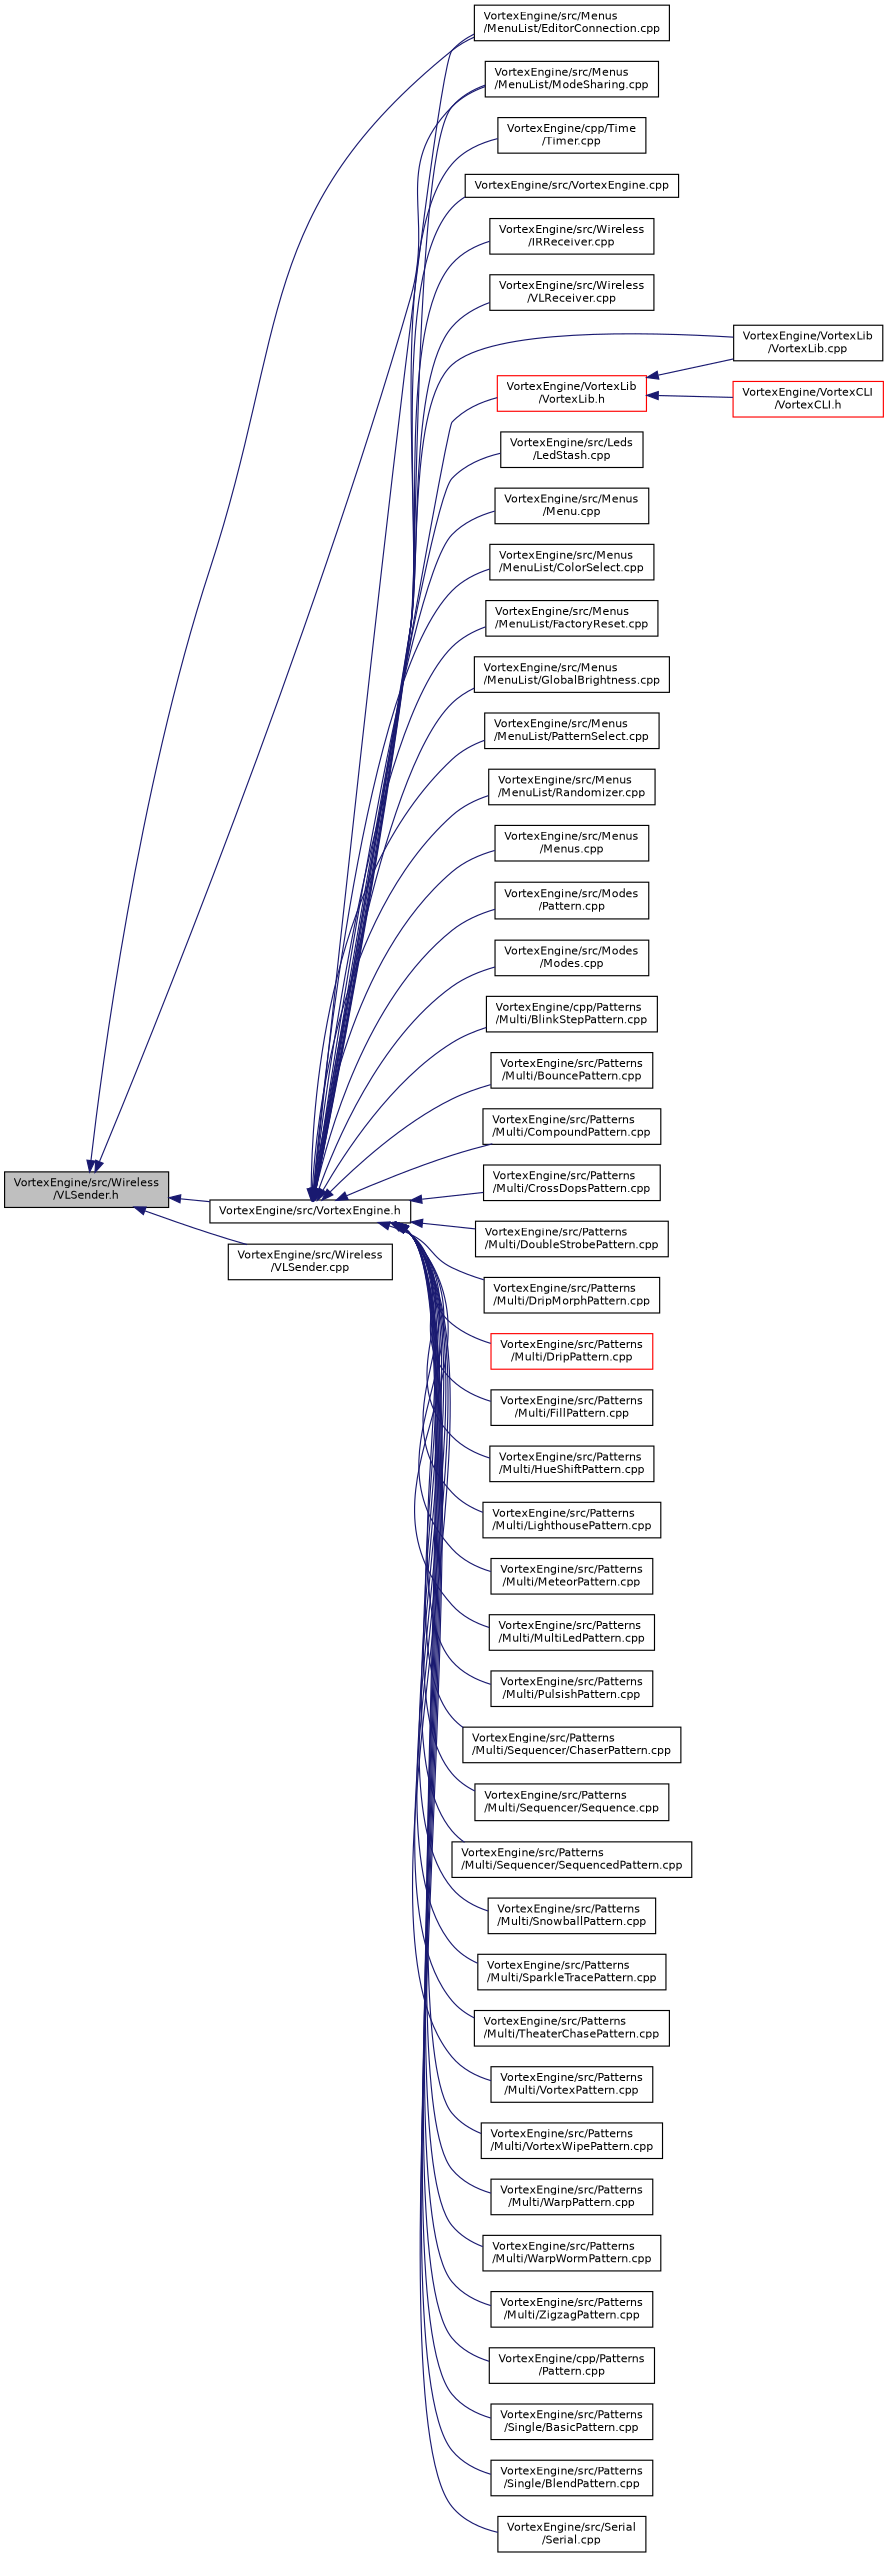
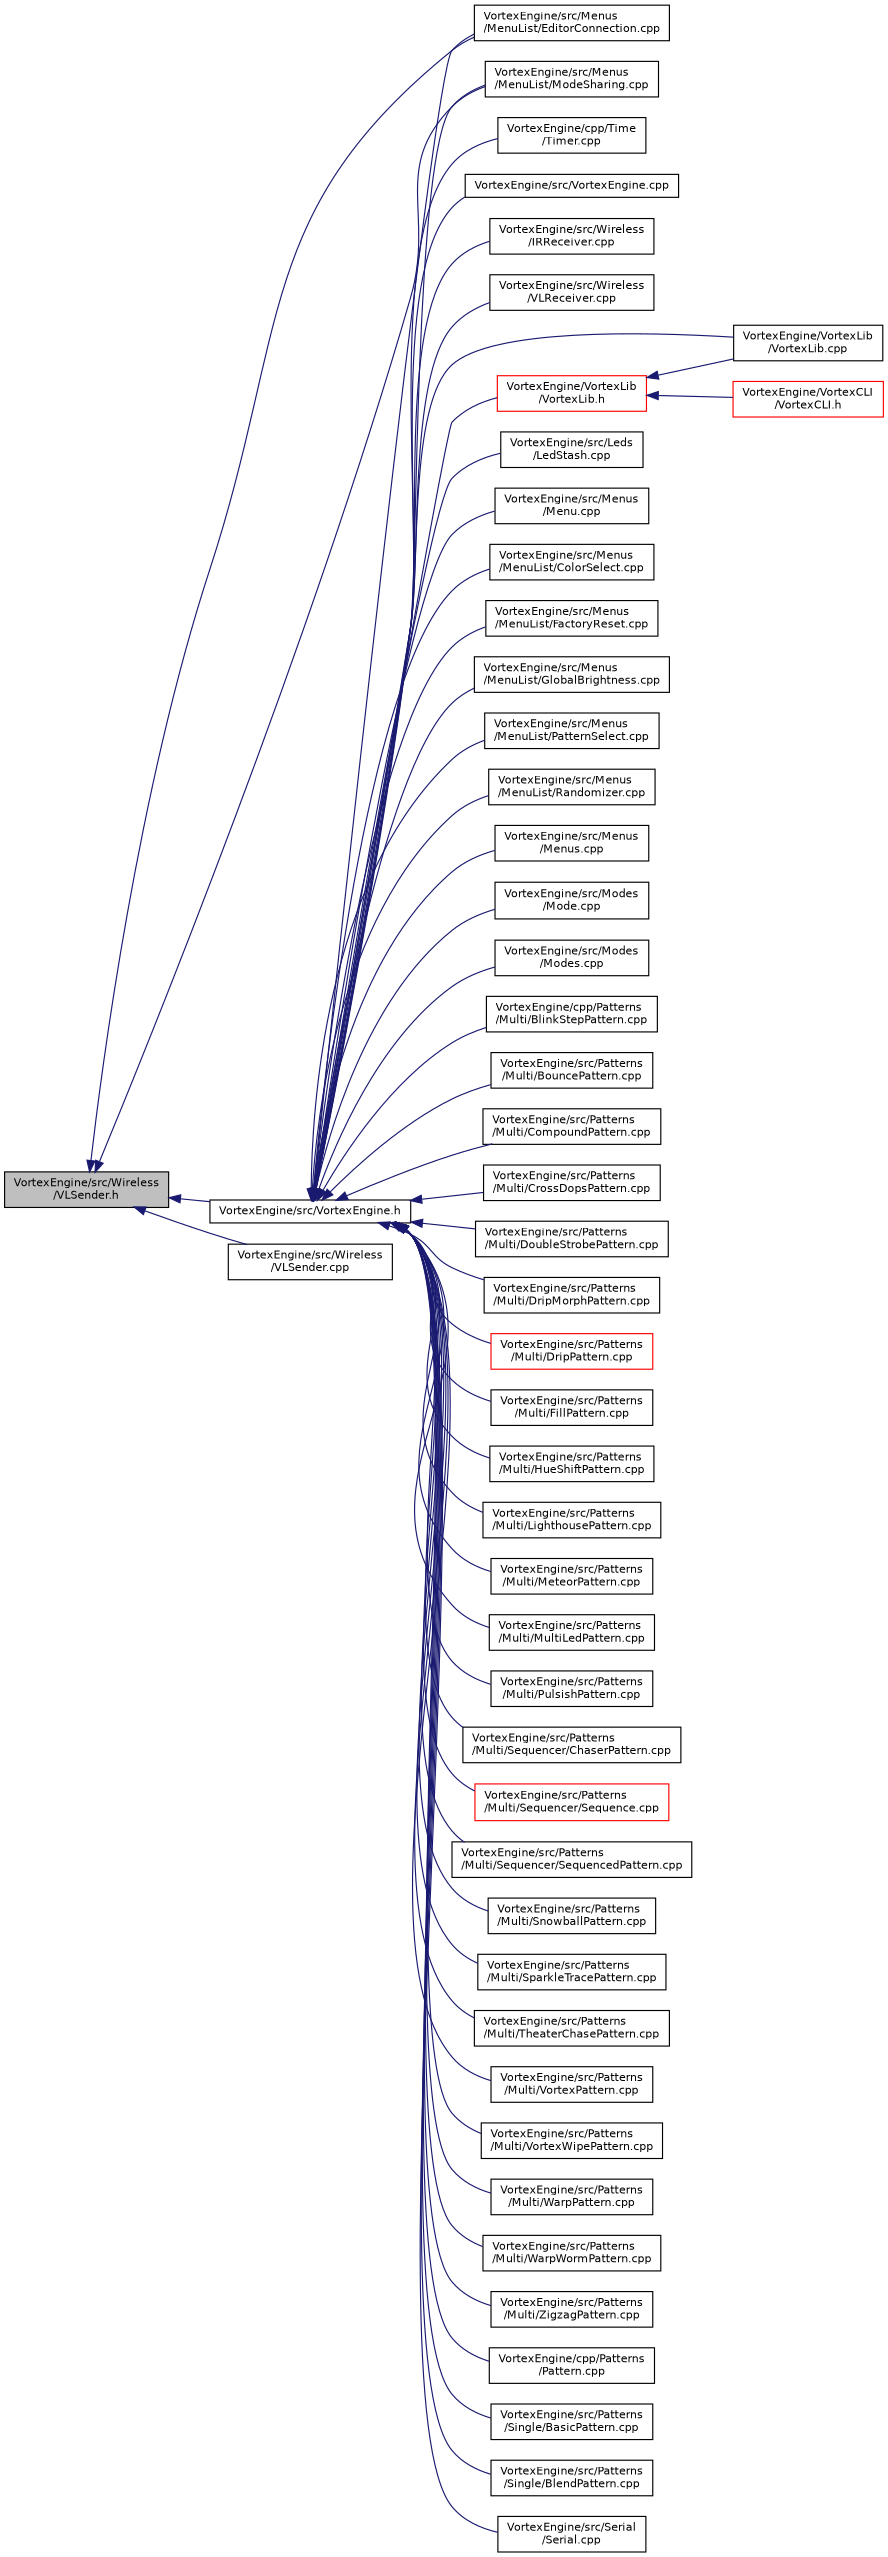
  digraph {
    rankdir=LR
    node [color=black fontname=Helvetica fontsize=10 shape=record]
    edge [color=midnightblue dir=back fontname=Helvetica fontsize=10 labelfontname=Helvetica labelfontsize=10 style=solid]
    n1 [fillcolor=grey75 fontcolor=black height=0.2 label="VortexEngine/src/Wireless\l/VLSender.h" style=filled width=0.4]
    n2 [height=0.2 label="VortexEngine/src/VortexEngine.h" width=0.4]
    n3 [height=0.2 label="VortexEngine/src/Menus\l/MenuList/EditorConnection.cpp" width=0.4]
    n4 [height=0.2 label="VortexEngine/src/Menus\l/MenuList/ModeSharing.cpp" width=0.4]
    n5 [height=0.2 label="VortexEngine/src/Wireless\l/VLSender.cpp" width=0.4]
    n6 [height=0.2 label="VortexEngine/src/Leds\l/LedStash.cpp" width=0.4]
    n7 [height=0.2 label="VortexEngine/src/Menus\l/Menu.cpp" width=0.4]
    n8 [height=0.2 label="VortexEngine/src/Menus\l/MenuList/ColorSelect.cpp" width=0.4]
    n9 [height=0.2 label="VortexEngine/src/Menus\l/MenuList/FactoryReset.cpp" width=0.4]
    n10 [height=0.2 label="VortexEngine/src/Menus\l/MenuList/GlobalBrightness.cpp" width=0.4]
    n11 [height=0.2 label="VortexEngine/src/Menus\l/MenuList/PatternSelect.cpp" width=0.4]
    n12 [height=0.2 label="VortexEngine/src/Menus\l/MenuList/Randomizer.cpp" width=0.4]
    n13 [height=0.2 label="VortexEngine/src/Menus\l/Menus.cpp" width=0.4]
-   n14 [height=0.2 label="VortexEngine/src/Modes\l/Pattern.cpp" width=0.4]
+   n14 [height=0.2 label="VortexEngine/src/Modes\l/Mode.cpp" width=0.4]
    n15 [height=0.2 label="VortexEngine/src/Modes\l/Modes.cpp" width=0.4]
    n16 [height=0.2 label="VortexEngine/cpp/Patterns\l/Multi/BlinkStepPattern.cpp" width=0.4]
    n17 [height=0.2 label="VortexEngine/src/Patterns\l/Multi/BouncePattern.cpp" width=0.4]
    n18 [height=0.2 label="VortexEngine/src/Patterns\l/Multi/CompoundPattern.cpp" width=0.4]
    n19 [height=0.2 label="VortexEngine/src/Patterns\l/Multi/CrossDopsPattern.cpp" width=0.4]
    n20 [height=0.2 label="VortexEngine/src/Patterns\l/Multi/DoubleStrobePattern.cpp" width=0.4]
    n21 [height=0.2 label="VortexEngine/src/Patterns\l/Multi/DripMorphPattern.cpp" width=0.4]
    n22 [color=red height=0.2 label="VortexEngine/src/Patterns\l/Multi/DripPattern.cpp" width=0.4]
    n23 [height=0.2 label="VortexEngine/src/Patterns\l/Multi/FillPattern.cpp" width=0.4]
    n24 [height=0.2 label="VortexEngine/src/Patterns\l/Multi/HueShiftPattern.cpp" width=0.4]
    n25 [height=0.2 label="VortexEngine/src/Patterns\l/Multi/LighthousePattern.cpp" width=0.4]
    n26 [height=0.2 label="VortexEngine/src/Patterns\l/Multi/MeteorPattern.cpp" width=0.4]
    n27 [height=0.2 label="VortexEngine/src/Patterns\l/Multi/MultiLedPattern.cpp" width=0.4]
    n28 [height=0.2 label="VortexEngine/src/Patterns\l/Multi/PulsishPattern.cpp" width=0.4]
    n29 [height=0.2 label="VortexEngine/src/Patterns\l/Multi/Sequencer/ChaserPattern.cpp" width=0.4]
-   n30 [height=0.2 label="VortexEngine/src/Patterns\l/Multi/Sequencer/Sequence.cpp" width=0.4]
+   n30 [color=red height=0.2 label="VortexEngine/src/Patterns\l/Multi/Sequencer/Sequence.cpp" width=0.4]
    n31 [height=0.2 label="VortexEngine/src/Patterns\l/Multi/Sequencer/SequencedPattern.cpp" width=0.4]
    n32 [height=0.2 label="VortexEngine/src/Patterns\l/Multi/SnowballPattern.cpp" width=0.4]
    n33 [height=0.2 label="VortexEngine/src/Patterns\l/Multi/SparkleTracePattern.cpp" width=0.4]
    n34 [height=0.2 label="VortexEngine/src/Patterns\l/Multi/TheaterChasePattern.cpp" width=0.4]
    n35 [height=0.2 label="VortexEngine/src/Patterns\l/Multi/VortexPattern.cpp" width=0.4]
    n36 [height=0.2 label="VortexEngine/src/Patterns\l/Multi/VortexWipePattern.cpp" width=0.4]
    n37 [height=0.2 label="VortexEngine/src/Patterns\l/Multi/WarpPattern.cpp" width=0.4]
    n38 [height=0.2 label="VortexEngine/src/Patterns\l/Multi/WarpWormPattern.cpp" width=0.4]
    n39 [height=0.2 label="VortexEngine/src/Patterns\l/Multi/ZigzagPattern.cpp" width=0.4]
    n40 [height=0.2 label="VortexEngine/cpp/Patterns\l/Pattern.cpp" width=0.4]
    n41 [height=0.2 label="VortexEngine/src/Patterns\l/Single/BasicPattern.cpp" width=0.4]
    n42 [height=0.2 label="VortexEngine/src/Patterns\l/Single/BlendPattern.cpp" width=0.4]
    n43 [height=0.2 label="VortexEngine/src/Serial\l/Serial.cpp" width=0.4]
    n44 [height=0.2 label="VortexEngine/cpp/Time\l/Timer.cpp" width=0.4]
    n45 [height=0.2 label="VortexEngine/src/VortexEngine.cpp" width=0.4]
    n46 [height=0.2 label="VortexEngine/src/Wireless\l/IRReceiver.cpp" width=0.4]
    n47 [height=0.2 label="VortexEngine/src/Wireless\l/VLReceiver.cpp" width=0.4]
    n48 [color=red height=0.2 label="VortexEngine/VortexLib\l/VortexLib.h" width=0.4]
    n49 [height=0.2 label="VortexEngine/VortexLib\l/VortexLib.cpp" width=0.4]
    n50 [color=red height=0.2 label="VortexEngine/VortexCLI\l/VortexCLI.h" width=0.4]
    n1 -> n2
    n1 -> n3
    n1 -> n4
    n1 -> n5
    n2 -> n3
    n2 -> n4
    n2 -> n6
    n2 -> n7
    n2 -> n8
    n2 -> n9
    n2 -> n10
    n2 -> n11
    n2 -> n12
    n2 -> n13
    n2 -> n14
    n2 -> n15
    n2 -> n16
    n2 -> n17
    n2 -> n18
    n2 -> n19
    n2 -> n20
    n2 -> n21
    n2 -> n22
    n2 -> n23
    n2 -> n24
    n2 -> n25
    n2 -> n26
    n2 -> n27
    n2 -> n28
    n2 -> n29
    n2 -> n30
    n2 -> n31
    n2 -> n32
    n2 -> n33
    n2 -> n34
    n2 -> n35
    n2 -> n36
    n2 -> n37
    n2 -> n38
    n2 -> n39
    n2 -> n40
    n2 -> n41
    n2 -> n42
    n2 -> n43
    n2 -> n44
    n2 -> n45
    n2 -> n46
    n2 -> n47
    n2 -> n48
    n2 -> n49
    n48 -> n49
    n48 -> n50
  }
